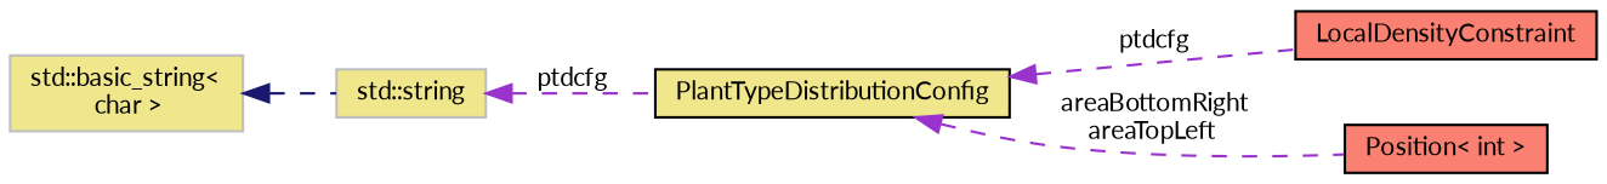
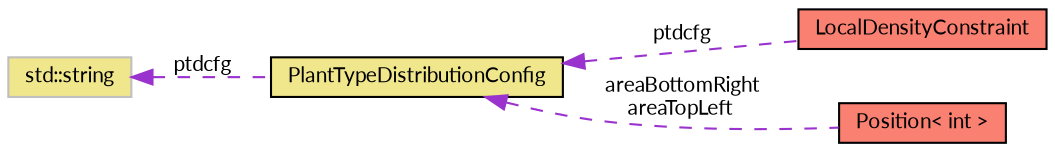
  digraph {
    fontname=Lato
    rankdir=LR
    node [color=black fillcolor=khaki fontname=Lato fontsize=10 shape=record style=filled]
    edge [color=darkorchid3 dir=back fontname=Lato fontsize=10 labelfontname=Helvetica labelfontsize=10 style=dashed]
    n1 [fillcolor=salmon fontcolor=black height=0.2 label=LocalDensityConstraint width=0.4]
    n2 [height=0.2 label=PlantTypeDistributionConfig width=0.4]
    n3 [fillcolor=salmon height=0.2 label="Position\< int \>" width=0.4]
    n4 [color=grey75 height=0.2 label="std::string" width=0.4]
-   n5 [color=grey75 height=0.2 label="std::basic_string\<\l char \>" width=0.4]
    n2 -> n1 [label=" ptdcfg"]
    n2 -> n3 [label=" areaBottomRight\nareaTopLeft"]
    n4 -> n2 [label=" ptdcfg"]
-   n5 -> n4 [color=midnightblue]
  }
